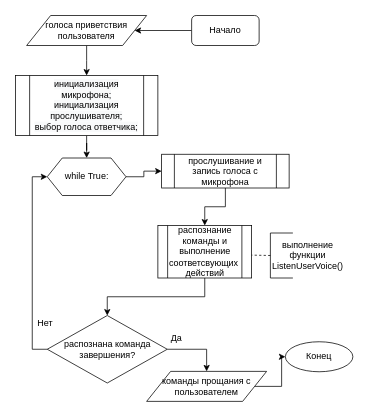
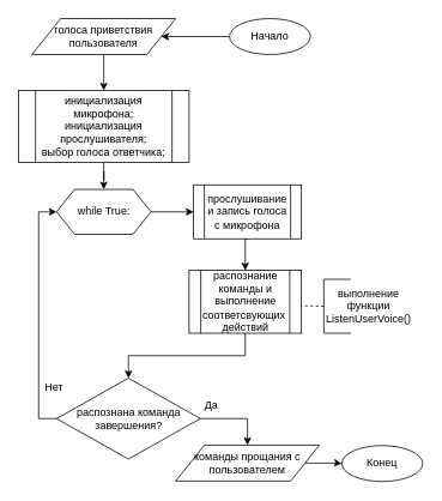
  <mxCell id="0" />
  <mxCell id="1" parent="0" />
  <mxCell id="2" style="edgeStyle=orthogonalEdgeStyle;rounded=0;orthogonalLoop=1;jettySize=auto;html=1;exitX=0;exitY=0.5;exitDx=0;exitDy=0;entryX=1;entryY=0.5;entryDx=0;entryDy=0;" parent="1" source="3" target="5" edge="1"><mxGeometry relative="1" as="geometry" /></mxCell>
- <mxCell id="3" value="Начало" style="whiteSpace=wrap;html=1;rounded=1;" parent="1" vertex="1"><mxGeometry x="255" y="20" width="90" height="40" as="geometry" /></mxCell>
+ <mxCell id="3" value="Начало" style="ellipse;whiteSpace=wrap;html=1;" parent="1" vertex="1"><mxGeometry x="255" y="20" width="90" height="40" as="geometry" /></mxCell>
  <mxCell id="4" style="edgeStyle=orthogonalEdgeStyle;rounded=0;orthogonalLoop=1;jettySize=auto;html=1;exitX=0.5;exitY=1;exitDx=0;exitDy=0;entryX=0.5;entryY=0;entryDx=0;entryDy=0;" parent="1" source="5" edge="1"><mxGeometry relative="1" as="geometry"><mxPoint x="115" y="100" as="targetPoint" /></mxGeometry></mxCell>
  <mxCell id="5" value="голоса приветствия пользователя" style="shape=parallelogram;perimeter=parallelogramPerimeter;whiteSpace=wrap;html=1;" parent="1" vertex="1"><mxGeometry x="35" y="20" width="160" height="40" as="geometry" /></mxCell>
  <mxCell id="6" style="edgeStyle=orthogonalEdgeStyle;rounded=0;orthogonalLoop=1;jettySize=auto;html=1;exitX=1;exitY=0.5;exitDx=0;exitDy=0;entryX=0;entryY=0.5;entryDx=0;entryDy=0;" parent="1" source="7" target="9" edge="1"><mxGeometry relative="1" as="geometry" /></mxCell>
  <mxCell id="7" value="while True:" style="shape=hexagon;perimeter=hexagonPerimeter2;whiteSpace=wrap;html=1;fixedSize=1;" parent="1" vertex="1"><mxGeometry x="62.5" y="210" width="105" height="50" as="geometry" /></mxCell>
  <mxCell id="8" style="edgeStyle=orthogonalEdgeStyle;rounded=0;orthogonalLoop=1;jettySize=auto;html=1;exitX=0.5;exitY=1;exitDx=0;exitDy=0;entryX=0.5;entryY=0;entryDx=0;entryDy=0;" parent="1" source="9" target="11" edge="1"><mxGeometry relative="1" as="geometry" /></mxCell>
- <mxCell id="9" value="прослушивание и запись голоса с микрофона" style="shape=process;whiteSpace=wrap;html=1;backgroundOutline=1;" parent="1" vertex="1"><mxGeometry x="215" y="205" width="170" height="45" as="geometry" /></mxCell>
+ <mxCell id="9" value="прослушивание и запись голоса с микрофона" style="shape=process;whiteSpace=wrap;html=1;backgroundOutline=1;" parent="1" vertex="1"><mxGeometry x="215" y="205" width="120" height="60" as="geometry" /></mxCell>
  <mxCell id="10" style="edgeStyle=orthogonalEdgeStyle;rounded=0;orthogonalLoop=1;jettySize=auto;html=1;exitX=0.5;exitY=1;exitDx=0;exitDy=0;entryX=0.5;entryY=0;entryDx=0;entryDy=0;" parent="1" source="11" target="14" edge="1"><mxGeometry relative="1" as="geometry" /></mxCell>
  <mxCell id="11" value="распознание команды и выполнение соответсвующих&amp;nbsp; действий" style="shape=process;whiteSpace=wrap;html=1;backgroundOutline=1;" parent="1" vertex="1"><mxGeometry x="210" y="300" width="125" height="70" as="geometry" /></mxCell>
  <mxCell id="12" style="edgeStyle=orthogonalEdgeStyle;rounded=0;orthogonalLoop=1;jettySize=auto;html=1;exitX=0;exitY=0.5;exitDx=0;exitDy=0;entryX=0;entryY=0.5;entryDx=0;entryDy=0;" parent="1" source="14" target="7" edge="1"><mxGeometry relative="1" as="geometry"><mxPoint x="60" y="320" as="targetPoint" /></mxGeometry></mxCell>
  <mxCell id="13" style="edgeStyle=orthogonalEdgeStyle;rounded=0;orthogonalLoop=1;jettySize=auto;html=1;exitX=1;exitY=0.5;exitDx=0;exitDy=0;entryX=0.5;entryY=0;entryDx=0;entryDy=0;" parent="1" source="14" target="19" edge="1"><mxGeometry relative="1" as="geometry" /></mxCell>
  <mxCell id="14" value="распознана команда завершения?" style="rhombus;whiteSpace=wrap;html=1;" parent="1" vertex="1"><mxGeometry x="62.5" y="420" width="160" height="90" as="geometry" /></mxCell>
- <mxCell id="15" value="Конец" style="ellipse;whiteSpace=wrap;html=1;" parent="1" vertex="1"><mxGeometry x="380" y="455" width="90" height="40" as="geometry" /></mxCell>
+ <mxCell id="15" value="Конец" style="ellipse;whiteSpace=wrap;html=1;" parent="1" vertex="1"><mxGeometry x="380" y="495" width="90" height="40" as="geometry" /></mxCell>
  <mxCell id="16" value="Нет" style="text;html=1;strokeColor=none;fillColor=none;align=center;verticalAlign=middle;whiteSpace=wrap;rounded=0;" parent="1" vertex="1"><mxGeometry x="40" y="420" width="40" height="20" as="geometry" /></mxCell>
  <mxCell id="17" value="Да" style="text;html=1;strokeColor=none;fillColor=none;align=center;verticalAlign=middle;whiteSpace=wrap;rounded=0;" parent="1" vertex="1"><mxGeometry x="215" y="440" width="40" height="20" as="geometry" /></mxCell>
  <mxCell id="18" style="edgeStyle=orthogonalEdgeStyle;rounded=0;orthogonalLoop=1;jettySize=auto;html=1;exitX=1;exitY=0.5;exitDx=0;exitDy=0;entryX=0;entryY=0.5;entryDx=0;entryDy=0;" parent="1" source="19" target="15" edge="1"><mxGeometry relative="1" as="geometry" /></mxCell>
  <mxCell id="19" value="команды прощания с пользователем" style="shape=parallelogram;perimeter=parallelogramPerimeter;whiteSpace=wrap;html=1;" parent="1" vertex="1"><mxGeometry x="195" y="494.5" width="160" height="40" as="geometry" /></mxCell>
  <mxCell id="20" value="" style="endArrow=none;dashed=1;html=1;" parent="1" edge="1"><mxGeometry width="50" height="50" relative="1" as="geometry"><mxPoint x="360" y="340" as="sourcePoint" /><mxPoint x="335" y="339.5" as="targetPoint" /></mxGeometry></mxCell>
  <mxCell id="21" value="" style="endArrow=none;html=1;" parent="1" edge="1"><mxGeometry width="50" height="50" relative="1" as="geometry"><mxPoint x="360" y="370" as="sourcePoint" /><mxPoint x="360" y="310" as="targetPoint" /></mxGeometry></mxCell>
  <mxCell id="22" value="" style="endArrow=none;html=1;" parent="1" edge="1"><mxGeometry width="50" height="50" relative="1" as="geometry"><mxPoint x="390" y="310" as="sourcePoint" /><mxPoint x="360" y="310" as="targetPoint" /></mxGeometry></mxCell>
  <mxCell id="23" value="" style="endArrow=none;html=1;" parent="1" edge="1"><mxGeometry width="50" height="50" relative="1" as="geometry"><mxPoint x="390" y="370" as="sourcePoint" /><mxPoint x="360" y="370" as="targetPoint" /></mxGeometry></mxCell>
  <mxCell id="24" value="выполнение функции ListenUserVoice()" style="text;html=1;strokeColor=none;fillColor=none;align=center;verticalAlign=middle;whiteSpace=wrap;rounded=0;" parent="1" vertex="1"><mxGeometry x="370" y="310" width="80" height="60" as="geometry" /></mxCell>
  <mxCell id="25" style="edgeStyle=orthogonalEdgeStyle;rounded=0;orthogonalLoop=1;jettySize=auto;html=1;entryX=0.5;entryY=0;entryDx=0;entryDy=0;" edge="1" parent="1" source="26" target="7"><mxGeometry relative="1" as="geometry" /></mxCell>
  <mxCell id="26" value="&#10;&#10;&lt;span style=&quot;color: rgb(0, 0, 0); font-family: helvetica; font-size: 12px; font-style: normal; font-weight: 400; letter-spacing: normal; text-align: center; text-indent: 0px; text-transform: none; word-spacing: 0px; background-color: rgb(248, 249, 250); display: inline; float: none;&quot;&gt;инициализация микрофона;&lt;/span&gt;&lt;br style=&quot;color: rgb(0, 0, 0); font-family: helvetica; font-size: 12px; font-style: normal; font-weight: 400; letter-spacing: normal; text-align: center; text-indent: 0px; text-transform: none; word-spacing: 0px; background-color: rgb(248, 249, 250);&quot;&gt;&lt;span style=&quot;color: rgb(0, 0, 0); font-family: helvetica; font-size: 12px; font-style: normal; font-weight: 400; letter-spacing: normal; text-align: center; text-indent: 0px; text-transform: none; word-spacing: 0px; background-color: rgb(248, 249, 250); display: inline; float: none;&quot;&gt;инициализация прослушивателя;&lt;/span&gt;&lt;br style=&quot;color: rgb(0, 0, 0); font-family: helvetica; font-size: 12px; font-style: normal; font-weight: 400; letter-spacing: normal; text-align: center; text-indent: 0px; text-transform: none; word-spacing: 0px; background-color: rgb(248, 249, 250);&quot;&gt;&lt;span style=&quot;color: rgb(0, 0, 0); font-family: helvetica; font-size: 12px; font-style: normal; font-weight: 400; letter-spacing: normal; text-align: center; text-indent: 0px; text-transform: none; word-spacing: 0px; background-color: rgb(248, 249, 250); display: inline; float: none;&quot;&gt;выбор голоса ответчика;&lt;/span&gt;&#10;&#10;" style="shape=process;whiteSpace=wrap;html=1;backgroundOutline=1;" vertex="1" parent="1"><mxGeometry x="20" y="100" width="190" height="80" as="geometry" /></mxCell>
